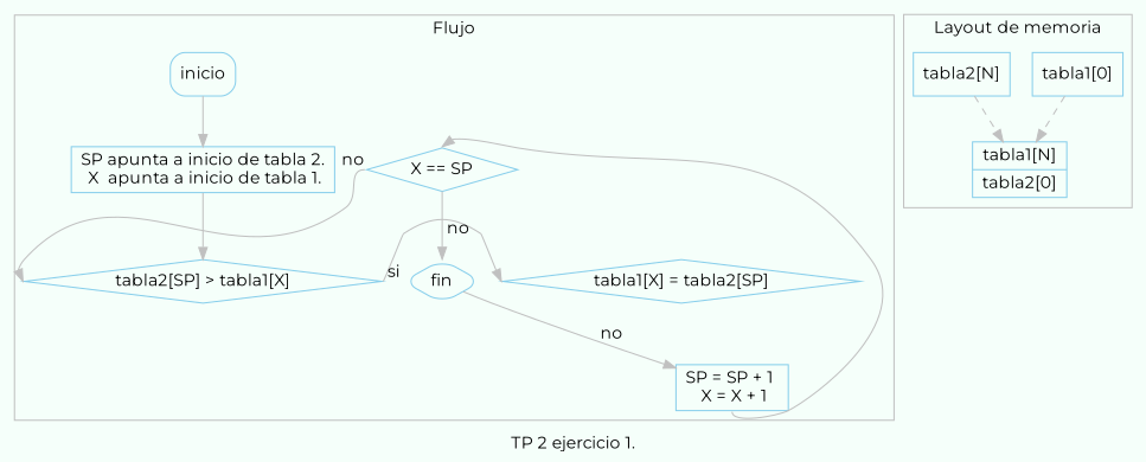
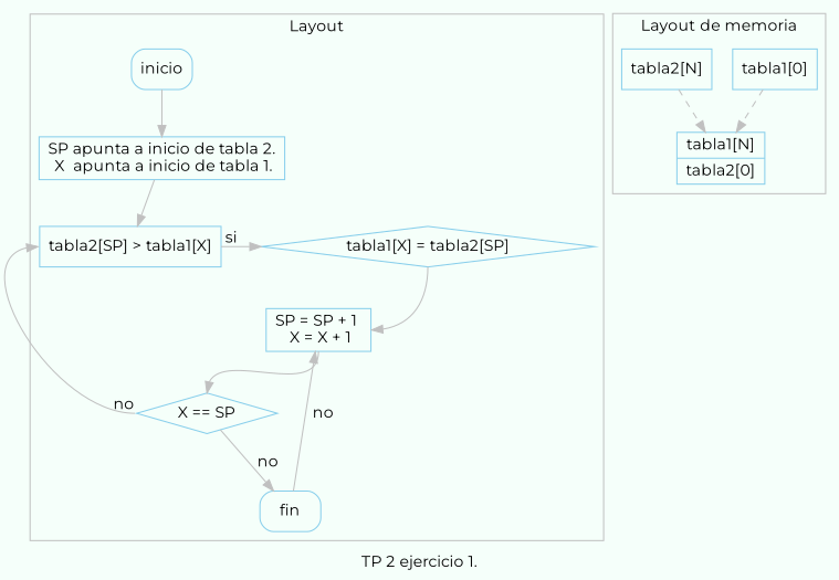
  digraph {
    bgcolor=mintcream
    color=gray
    fontname=Montserrat
    label="TP 2 ejercicio 1."
    labelloc=bc
    node [color=skyblue fontname=Montserrat shape=box]
    edge [color=gray fontname=Montserrat]
-   n1 [label="tabla2[SP] > tabla1[X]" shape=diamond]
+   n1 [label="tabla2[SP] > tabla1[X]"]
    n2 [label="tabla1[X] = tabla2[SP]" shape=diamond]
    inicio [style=rounded]
    n4 [label="SP apunta a inicio de tabla 2.\n X  apunta a inicio de tabla 1."]
-   fin [shape=diamond style=rounded]
+   fin [style=rounded]
    n6 [label="SP = SP + 1 \n X = X + 1"]
    n7 [label="X == SP" shape=diamond]
    n8 [label="{tabla1[0]}" shape=record]
    n9 [label="{tabla1[N]|tabla2[0]}" shape=record]
    n10 [label="{tabla2[N]}" shape=record]
    subgraph cluster_1 {
-     label=Flujo
+     label=Layout
      labelloc=tc
      inicio
      n4
      fin
      n6
      n7
      subgraph sub_2 {
        label=Flujo
        labelloc=tc
        rank=same
        n1
        n2
      }
    }
    subgraph cluster_3 {
      label="Layout de memoria"
      labelloc=tc
      n8
      n9
      n10
    }
    n1 -> n2 [headport=w taillabel=" si" tailport=e]
+   n2 -> n6 [headport=e tailport=s]
    inicio -> n4
    n4 -> n1
    fin -> n6 [label=" no"]
    n6 -> n7 [headport=n tailport=s]
    n7 -> n1 [headport=w taillabel=" no" tailport=w]
    n7 -> fin [label=" no"]
    n8 -> n9 [style=dashed]
    n10 -> n9 [style=dashed]
  }
